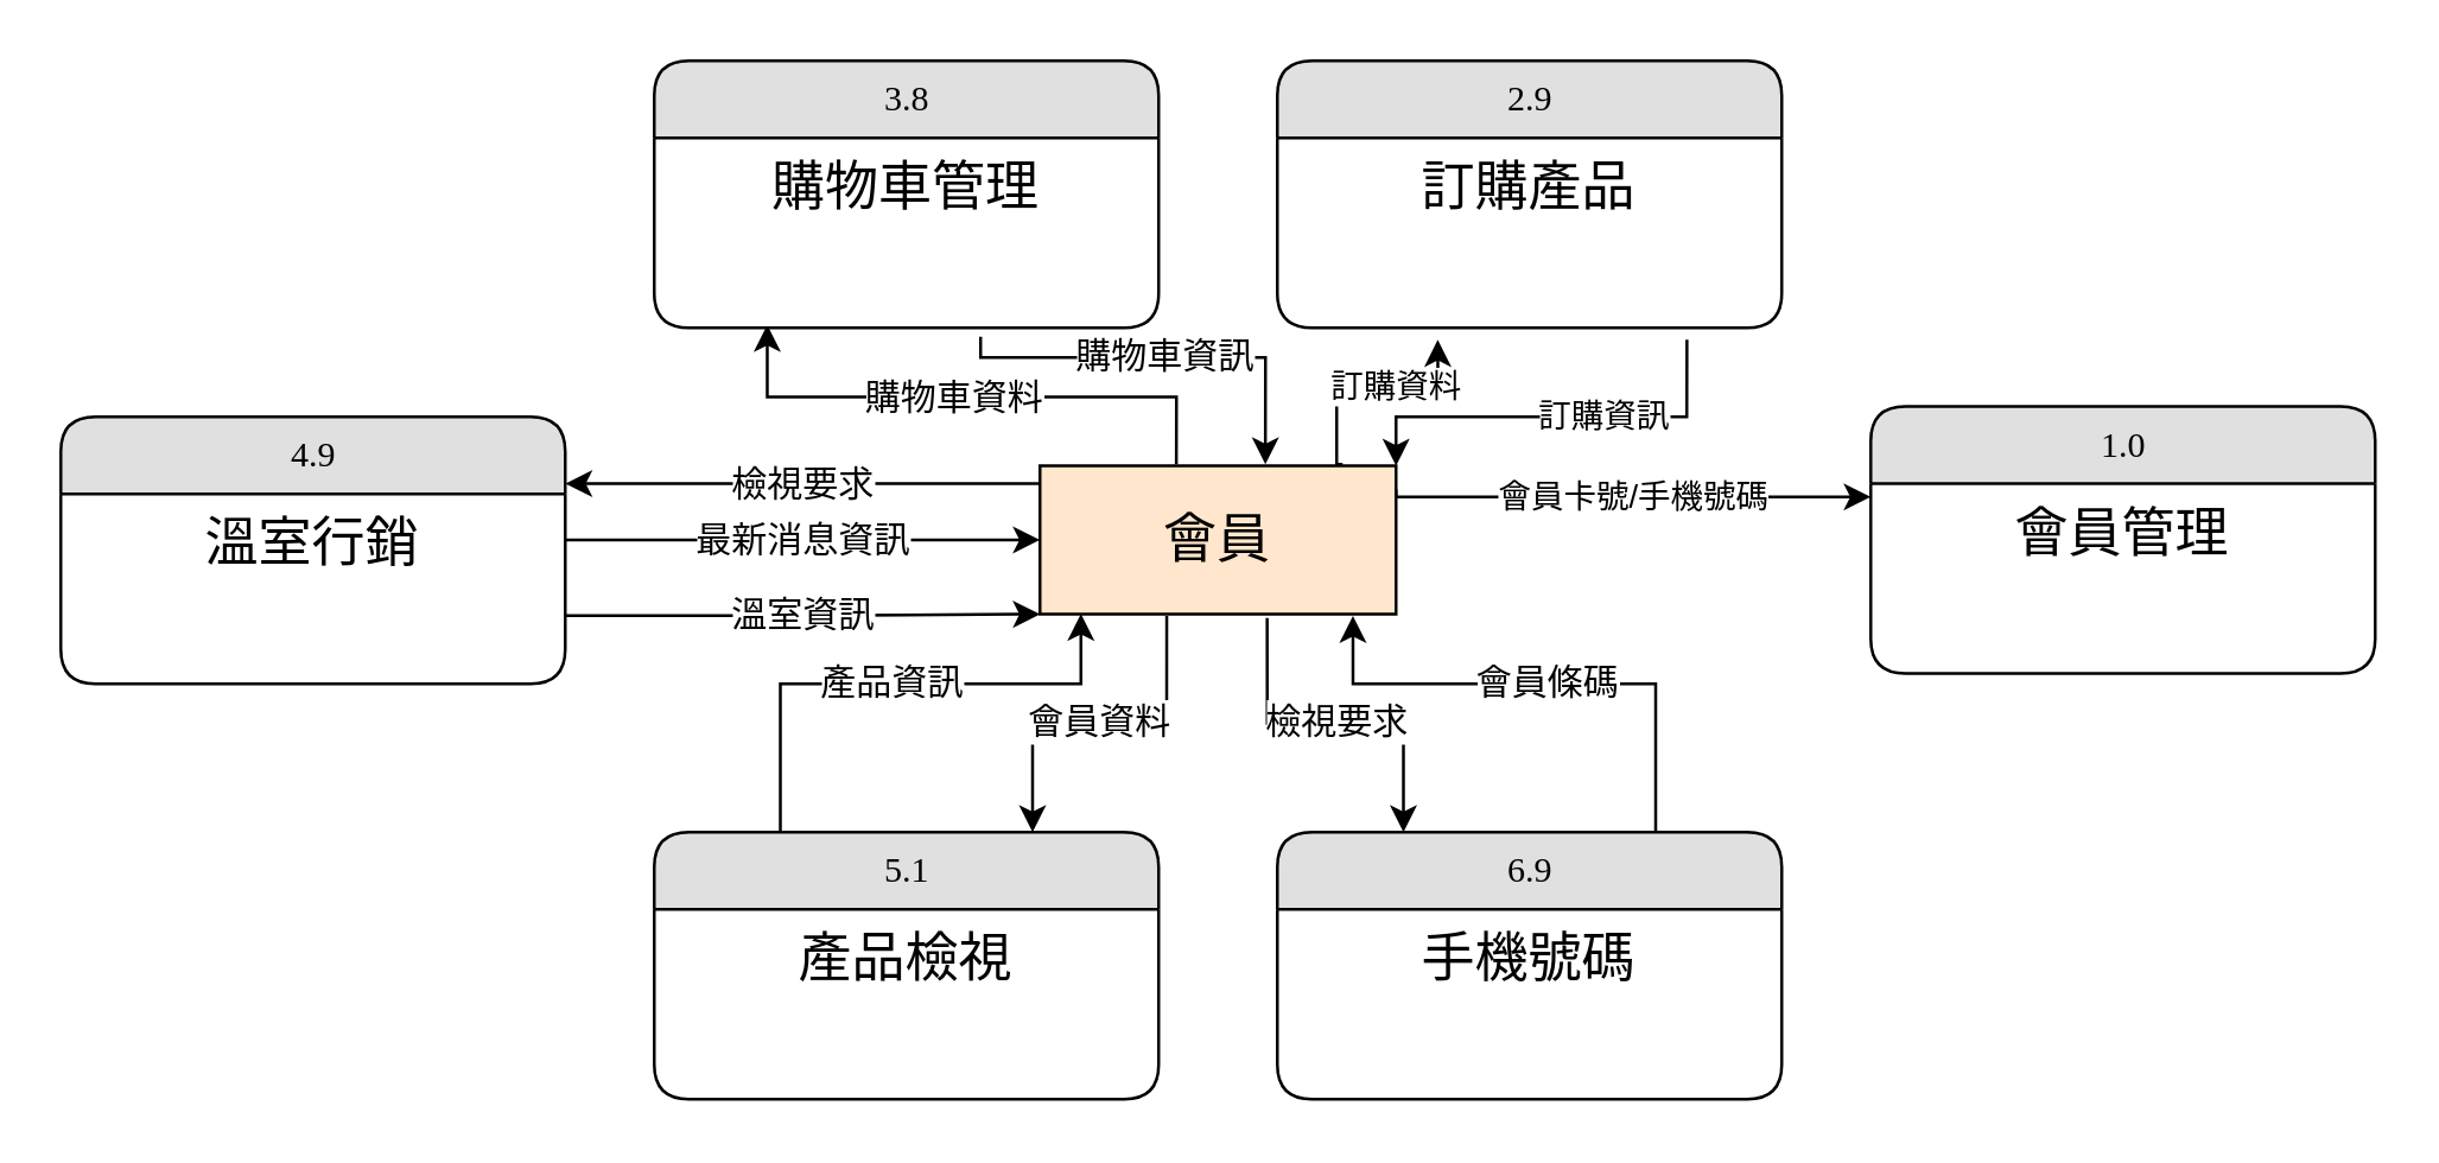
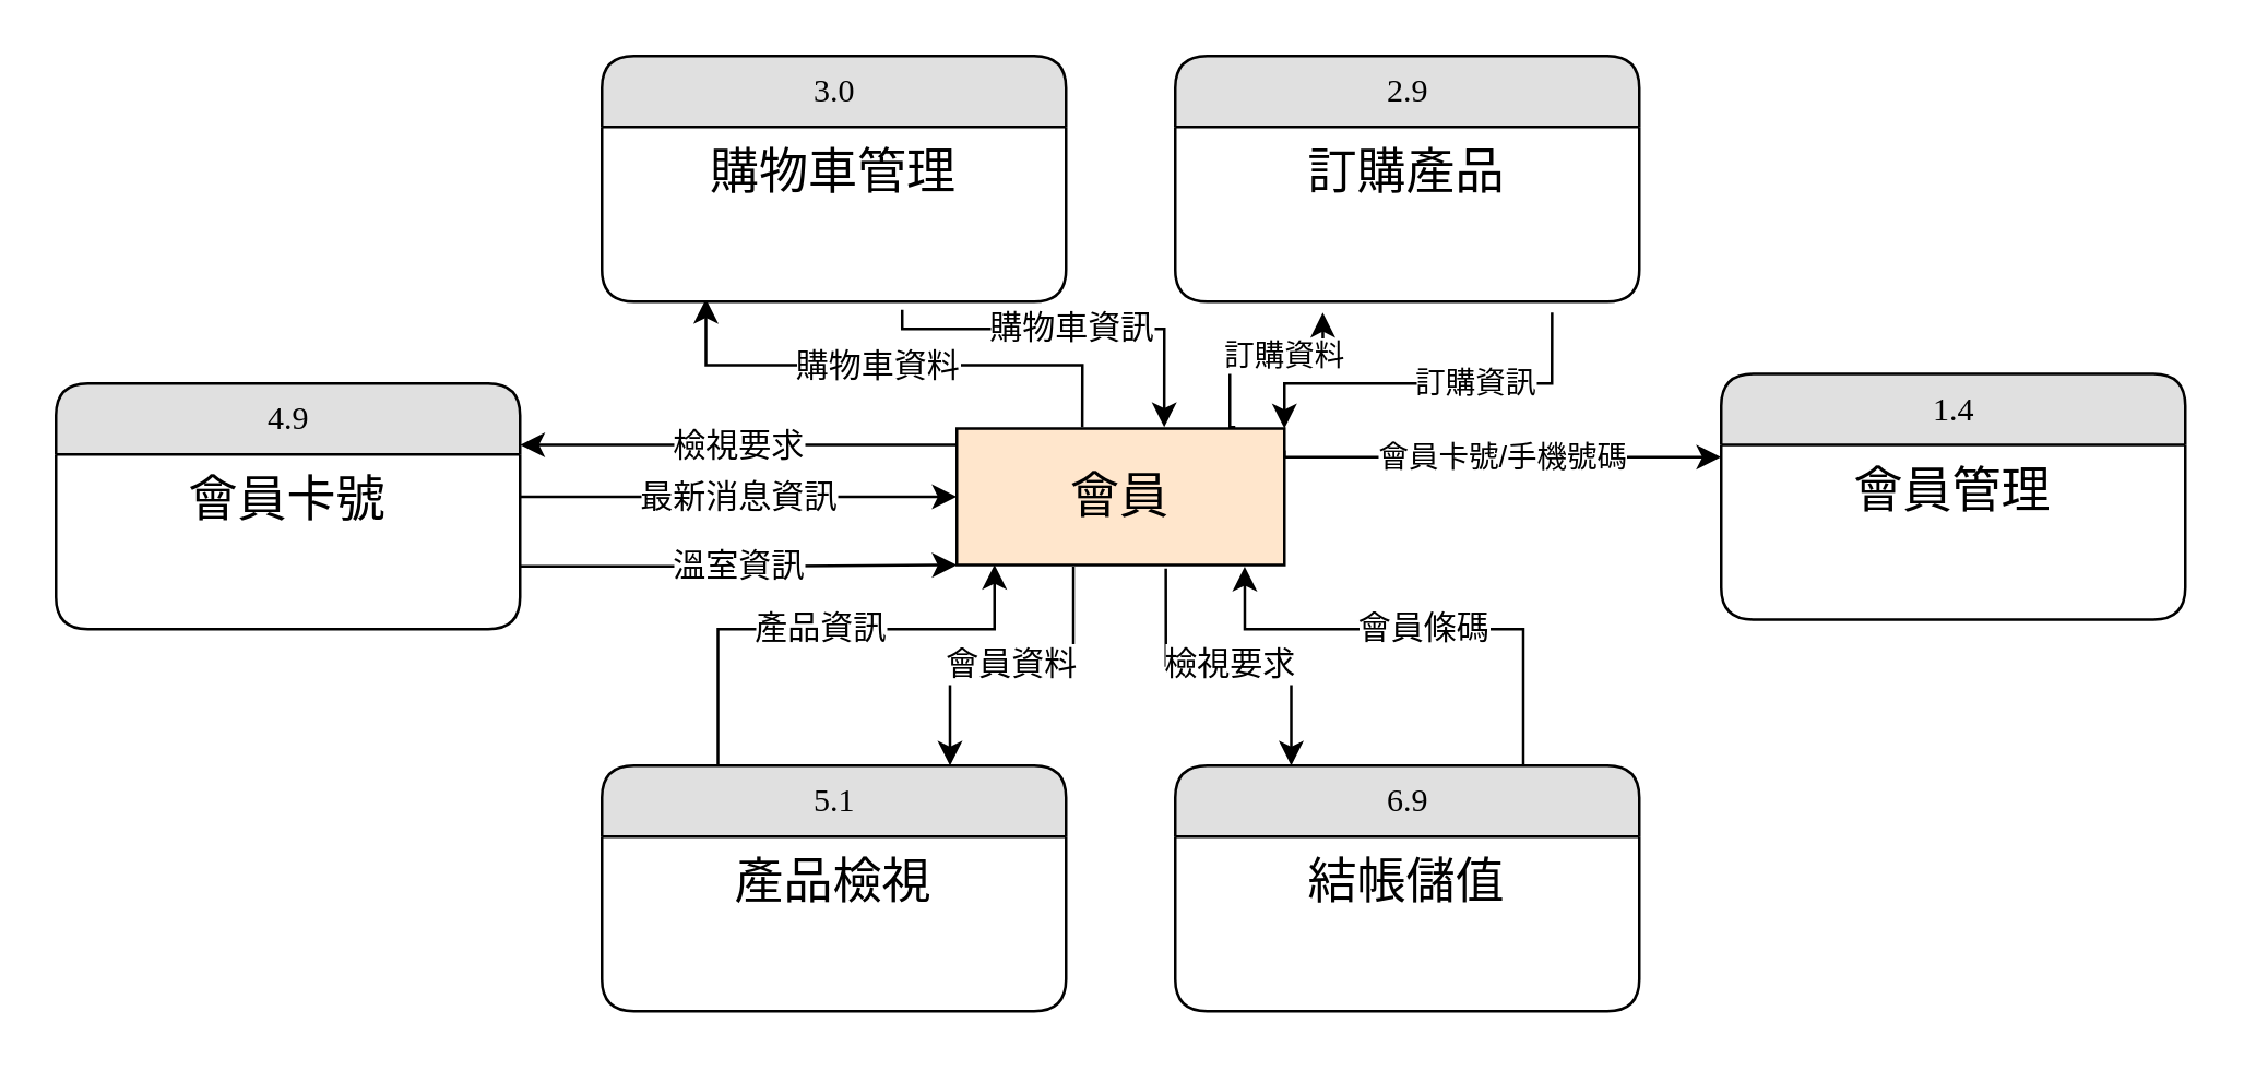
  <mxCell id="0" />
  <mxCell id="1" parent="0" />
  <mxCell id="2" value="訂購資料" style="edgeStyle=orthogonalEdgeStyle;rounded=0;orthogonalLoop=1;jettySize=auto;html=1;entryX=0.318;entryY=1.063;entryDx=0;entryDy=0;exitX=0.85;exitY=-0.01;exitDx=0;exitDy=0;exitPerimeter=0;entryPerimeter=0;" parent="1" source="7" target="26" edge="1"><mxGeometry x="0.23" relative="1" as="geometry"><Array as="points"><mxPoint x="450" y="156" /><mxPoint x="450" y="130" /><mxPoint x="484" y="130" /></Array><mxPoint as="offset" /></mxGeometry></mxCell>
  <mxCell id="3" value="購物車資料" style="edgeStyle=orthogonalEdgeStyle;rounded=0;orthogonalLoop=1;jettySize=auto;html=1;labelBackgroundColor=#FFFFFF;entryX=0.224;entryY=0.984;entryDx=0;entryDy=0;exitX=0.383;exitY=-0.01;exitDx=0;exitDy=0;horizontal=1;entryPerimeter=0;fontSize=12;exitPerimeter=0;" parent="1" source="7" target="24" edge="1"><mxGeometry x="0.06" relative="1" as="geometry"><mxPoint x="370" y="70" as="targetPoint" /><Array as="points" /><mxPoint y="1" as="offset" /></mxGeometry></mxCell>
  <mxCell id="4" value="檢視要求" style="edgeStyle=orthogonalEdgeStyle;rounded=0;orthogonalLoop=1;jettySize=auto;html=1;labelBackgroundColor=#FFFFFF;fontSize=12;entryX=1;entryY=0.25;entryDx=0;entryDy=0;" parent="1" source="7" target="15" edge="1"><mxGeometry relative="1" as="geometry"><mxPoint x="220" y="150" as="targetPoint" /><Array as="points"><mxPoint x="270" y="162" /></Array></mxGeometry></mxCell>
  <mxCell id="5" value="會員資料" style="edgeStyle=orthogonalEdgeStyle;rounded=0;orthogonalLoop=1;jettySize=auto;html=1;entryX=0.75;entryY=0;entryDx=0;entryDy=0;labelBackgroundColor=#FFFFFF;fontSize=12;exitX=0.356;exitY=1.012;exitDx=0;exitDy=0;exitPerimeter=0;" parent="1" source="7" target="18" edge="1"><mxGeometry relative="1" as="geometry" /></mxCell>
  <mxCell id="6" value="檢視要求" style="edgeStyle=orthogonalEdgeStyle;rounded=0;orthogonalLoop=1;jettySize=auto;html=1;entryX=0.25;entryY=0;entryDx=0;entryDy=0;labelBackgroundColor=#FFFFFF;fontSize=12;exitX=0.638;exitY=1.026;exitDx=0;exitDy=0;exitPerimeter=0;" parent="1" source="7" target="21" edge="1"><mxGeometry relative="1" as="geometry" /></mxCell>
  <mxCell id="7" value="會員" style="whiteSpace=wrap;html=1;rounded=0;shadow=0;comic=0;labelBackgroundColor=none;strokeWidth=1;fontFamily=Verdana;fontSize=18;align=center;fillColor=#ffe6cc;" parent="1" vertex="1"><mxGeometry x="350" y="156.5" width="120" height="50" as="geometry" /></mxCell>
  <mxCell id="8" value="訂購資訊" style="edgeStyle=orthogonalEdgeStyle;rounded=0;orthogonalLoop=1;jettySize=auto;html=1;entryX=1;entryY=0;entryDx=0;entryDy=0;labelBackgroundColor=#FFFFFF;exitX=0.812;exitY=1.063;exitDx=0;exitDy=0;exitPerimeter=0;" parent="1" source="26" target="7" edge="1"><mxGeometry x="-0.232" relative="1" as="geometry"><mxPoint as="offset" /><Array as="points"><mxPoint x="568" y="140" /><mxPoint x="470" y="140" /></Array></mxGeometry></mxCell>
- <mxCell id="9" value="1.0" style="swimlane;html=1;fontStyle=0;childLayout=stackLayout;horizontal=1;startSize=26;fillColor=#e0e0e0;horizontalStack=0;resizeParent=1;resizeLast=0;collapsible=1;marginBottom=0;swimlaneFillColor=#ffffff;align=center;rounded=1;shadow=0;comic=0;labelBackgroundColor=none;strokeWidth=1;fontFamily=Verdana;fontSize=12" parent="1" vertex="1"><mxGeometry x="630" y="136.5" width="170" height="90" as="geometry" /></mxCell>
+ <mxCell id="9" value="1.4" style="swimlane;html=1;fontStyle=0;childLayout=stackLayout;horizontal=1;startSize=26;fillColor=#e0e0e0;horizontalStack=0;resizeParent=1;resizeLast=0;collapsible=1;marginBottom=0;swimlaneFillColor=#ffffff;align=center;rounded=1;shadow=0;comic=0;labelBackgroundColor=none;strokeWidth=1;fontFamily=Verdana;fontSize=12" parent="1" vertex="1"><mxGeometry x="630" y="136.5" width="170" height="90" as="geometry" /></mxCell>
  <mxCell id="10" value="會員管理" style="text;html=1;strokeColor=none;fillColor=none;spacingLeft=4;spacingRight=4;whiteSpace=wrap;overflow=hidden;rotatable=0;points=[[0,0.5],[1,0.5]];portConstraint=eastwest;align=center;fontSize=18;" parent="9" vertex="1"><mxGeometry y="26" width="170" height="64" as="geometry" /></mxCell>
  <mxCell id="11" value="會員卡號/手機號碼" style="edgeStyle=orthogonalEdgeStyle;rounded=0;orthogonalLoop=1;jettySize=auto;html=1;entryX=0;entryY=0.25;entryDx=0;entryDy=0;exitX=1;exitY=0;exitDx=0;exitDy=0;" parent="1" edge="1"><mxGeometry x="0.011" relative="1" as="geometry"><mxPoint x="470" y="164.5" as="sourcePoint" /><mxPoint x="630" y="167" as="targetPoint" /><Array as="points"><mxPoint x="470" y="167" /></Array><mxPoint as="offset" /></mxGeometry></mxCell>
  <mxCell id="12" value="購物車資訊" style="edgeStyle=orthogonalEdgeStyle;rounded=0;orthogonalLoop=1;jettySize=auto;html=1;entryX=0.633;entryY=-0.01;entryDx=0;entryDy=0;labelBackgroundColor=#FFFFFF;horizontal=1;fontSize=12;entryPerimeter=0;exitX=0.647;exitY=1.047;exitDx=0;exitDy=0;exitPerimeter=0;" parent="1" source="24" target="7" edge="1"><mxGeometry relative="1" as="geometry"><Array as="points"><mxPoint x="330" y="120" /><mxPoint x="426" y="120" /></Array></mxGeometry></mxCell>
  <mxCell id="13" value="最新消息資訊" style="edgeStyle=orthogonalEdgeStyle;rounded=0;orthogonalLoop=1;jettySize=auto;html=1;entryX=0;entryY=0.5;entryDx=0;entryDy=0;labelBackgroundColor=#FFFFFF;fontSize=12;" parent="1" source="15" target="7" edge="1"><mxGeometry relative="1" as="geometry"><Array as="points"><mxPoint x="270" y="182" /></Array></mxGeometry></mxCell>
  <mxCell id="14" value="溫室資訊" style="edgeStyle=orthogonalEdgeStyle;rounded=0;orthogonalLoop=1;jettySize=auto;html=1;entryX=0;entryY=1;entryDx=0;entryDy=0;labelBackgroundColor=#FFFFFF;fontSize=12;" parent="1" source="15" target="7" edge="1"><mxGeometry relative="1" as="geometry"><Array as="points"><mxPoint x="270" y="207" /><mxPoint x="270" y="207" /></Array></mxGeometry></mxCell>
  <mxCell id="15" value="4.9" style="swimlane;html=1;fontStyle=0;childLayout=stackLayout;horizontal=1;startSize=26;fillColor=#e0e0e0;horizontalStack=0;resizeParent=1;resizeLast=0;collapsible=1;marginBottom=0;swimlaneFillColor=#ffffff;align=center;rounded=1;shadow=0;comic=0;labelBackgroundColor=none;strokeWidth=1;fontFamily=Verdana;fontSize=12" parent="1" vertex="1"><mxGeometry x="20" y="140" width="170" height="90" as="geometry" /></mxCell>
- <mxCell id="16" value="溫室行銷" style="text;html=1;strokeColor=none;fillColor=none;spacingLeft=4;spacingRight=4;whiteSpace=wrap;overflow=hidden;rotatable=0;points=[[0,0.5],[1,0.5]];portConstraint=eastwest;align=center;fontSize=18;" parent="15" vertex="1"><mxGeometry y="26" width="170" height="64" as="geometry" /></mxCell>
+ <mxCell id="16" value="會員卡號" style="text;html=1;strokeColor=none;fillColor=none;spacingLeft=4;spacingRight=4;whiteSpace=wrap;overflow=hidden;rotatable=0;points=[[0,0.5],[1,0.5]];portConstraint=eastwest;align=center;fontSize=18;" parent="15" vertex="1"><mxGeometry y="26" width="170" height="64" as="geometry" /></mxCell>
  <mxCell id="17" value="產品資訊" style="edgeStyle=orthogonalEdgeStyle;rounded=0;orthogonalLoop=1;jettySize=auto;html=1;entryX=0.115;entryY=0.998;entryDx=0;entryDy=0;labelBackgroundColor=#FFFFFF;fontSize=12;exitX=0.25;exitY=0;exitDx=0;exitDy=0;entryPerimeter=0;" parent="1" source="18" target="7" edge="1"><mxGeometry relative="1" as="geometry"><Array as="points"><mxPoint x="263" y="230" /><mxPoint x="364" y="230" /></Array></mxGeometry></mxCell>
  <mxCell id="18" value="5.1" style="swimlane;html=1;fontStyle=0;childLayout=stackLayout;horizontal=1;startSize=26;fillColor=#e0e0e0;horizontalStack=0;resizeParent=1;resizeLast=0;collapsible=1;marginBottom=0;swimlaneFillColor=#ffffff;align=center;rounded=1;shadow=0;comic=0;labelBackgroundColor=none;strokeWidth=1;fontFamily=Verdana;fontSize=12" parent="1" vertex="1"><mxGeometry x="220" y="280" width="170" height="90" as="geometry" /></mxCell>
  <mxCell id="19" value="產品檢視" style="text;html=1;strokeColor=none;fillColor=none;spacingLeft=4;spacingRight=4;whiteSpace=wrap;overflow=hidden;rotatable=0;points=[[0,0.5],[1,0.5]];portConstraint=eastwest;align=center;fontSize=18;" parent="18" vertex="1"><mxGeometry y="26" width="170" height="64" as="geometry" /></mxCell>
  <mxCell id="20" value="會員條碼" style="edgeStyle=orthogonalEdgeStyle;rounded=0;orthogonalLoop=1;jettySize=auto;html=1;entryX=0.879;entryY=1.012;entryDx=0;entryDy=0;entryPerimeter=0;labelBackgroundColor=#FFFFFF;fontSize=12;exitX=0.75;exitY=0;exitDx=0;exitDy=0;" parent="1" source="21" target="7" edge="1"><mxGeometry relative="1" as="geometry"><Array as="points"><mxPoint x="557" y="230" /><mxPoint x="455" y="230" /></Array></mxGeometry></mxCell>
  <mxCell id="21" value="6.9" style="swimlane;html=1;fontStyle=0;childLayout=stackLayout;horizontal=1;startSize=26;fillColor=#e0e0e0;horizontalStack=0;resizeParent=1;resizeLast=0;collapsible=1;marginBottom=0;swimlaneFillColor=#ffffff;align=center;rounded=1;shadow=0;comic=0;labelBackgroundColor=none;strokeWidth=1;fontFamily=Verdana;fontSize=12" parent="1" vertex="1"><mxGeometry x="430" y="280" width="170" height="90" as="geometry" /></mxCell>
- <mxCell id="22" value="手機號碼" style="text;html=1;strokeColor=none;fillColor=none;spacingLeft=4;spacingRight=4;whiteSpace=wrap;overflow=hidden;rotatable=0;points=[[0,0.5],[1,0.5]];portConstraint=eastwest;align=center;fontSize=18;" parent="21" vertex="1"><mxGeometry y="26" width="170" height="64" as="geometry" /></mxCell>
- <mxCell id="23" value="3.8" style="swimlane;html=1;fontStyle=0;childLayout=stackLayout;horizontal=1;startSize=26;fillColor=#e0e0e0;horizontalStack=0;resizeParent=1;resizeLast=0;collapsible=1;marginBottom=0;swimlaneFillColor=#ffffff;align=center;rounded=1;shadow=0;comic=0;labelBackgroundColor=none;strokeWidth=1;fontFamily=Verdana;fontSize=12" parent="1" vertex="1"><mxGeometry x="220" y="20" width="170" height="90" as="geometry" /></mxCell>
+ <mxCell id="22" value="結帳儲值" style="text;html=1;strokeColor=none;fillColor=none;spacingLeft=4;spacingRight=4;whiteSpace=wrap;overflow=hidden;rotatable=0;points=[[0,0.5],[1,0.5]];portConstraint=eastwest;align=center;fontSize=18;" parent="21" vertex="1"><mxGeometry y="26" width="170" height="64" as="geometry" /></mxCell>
+ <mxCell id="23" value="3.0" style="swimlane;html=1;fontStyle=0;childLayout=stackLayout;horizontal=1;startSize=26;fillColor=#e0e0e0;horizontalStack=0;resizeParent=1;resizeLast=0;collapsible=1;marginBottom=0;swimlaneFillColor=#ffffff;align=center;rounded=1;shadow=0;comic=0;labelBackgroundColor=none;strokeWidth=1;fontFamily=Verdana;fontSize=12" parent="1" vertex="1"><mxGeometry x="220" y="20" width="170" height="90" as="geometry" /></mxCell>
  <mxCell id="24" value="購物車管理" style="text;html=1;strokeColor=none;fillColor=none;spacingLeft=4;spacingRight=4;whiteSpace=wrap;overflow=hidden;rotatable=0;points=[[0,0.5],[1,0.5]];portConstraint=eastwest;align=center;fontSize=18;" parent="23" vertex="1"><mxGeometry y="26" width="170" height="64" as="geometry" /></mxCell>
  <mxCell id="25" value="2.9" style="swimlane;html=1;fontStyle=0;childLayout=stackLayout;horizontal=1;startSize=26;fillColor=#e0e0e0;horizontalStack=0;resizeParent=1;resizeLast=0;collapsible=1;marginBottom=0;swimlaneFillColor=#ffffff;align=center;rounded=1;shadow=0;comic=0;labelBackgroundColor=none;strokeWidth=1;fontFamily=Verdana;fontSize=12" parent="1" vertex="1"><mxGeometry x="430" y="20" width="170" height="90" as="geometry" /></mxCell>
  <mxCell id="26" value="訂購產品" style="text;html=1;strokeColor=none;fillColor=none;spacingLeft=4;spacingRight=4;whiteSpace=wrap;overflow=hidden;rotatable=0;points=[[0,0.5],[1,0.5]];portConstraint=eastwest;align=center;fontSize=18;" parent="25" vertex="1"><mxGeometry y="26" width="170" height="64" as="geometry" /></mxCell>
